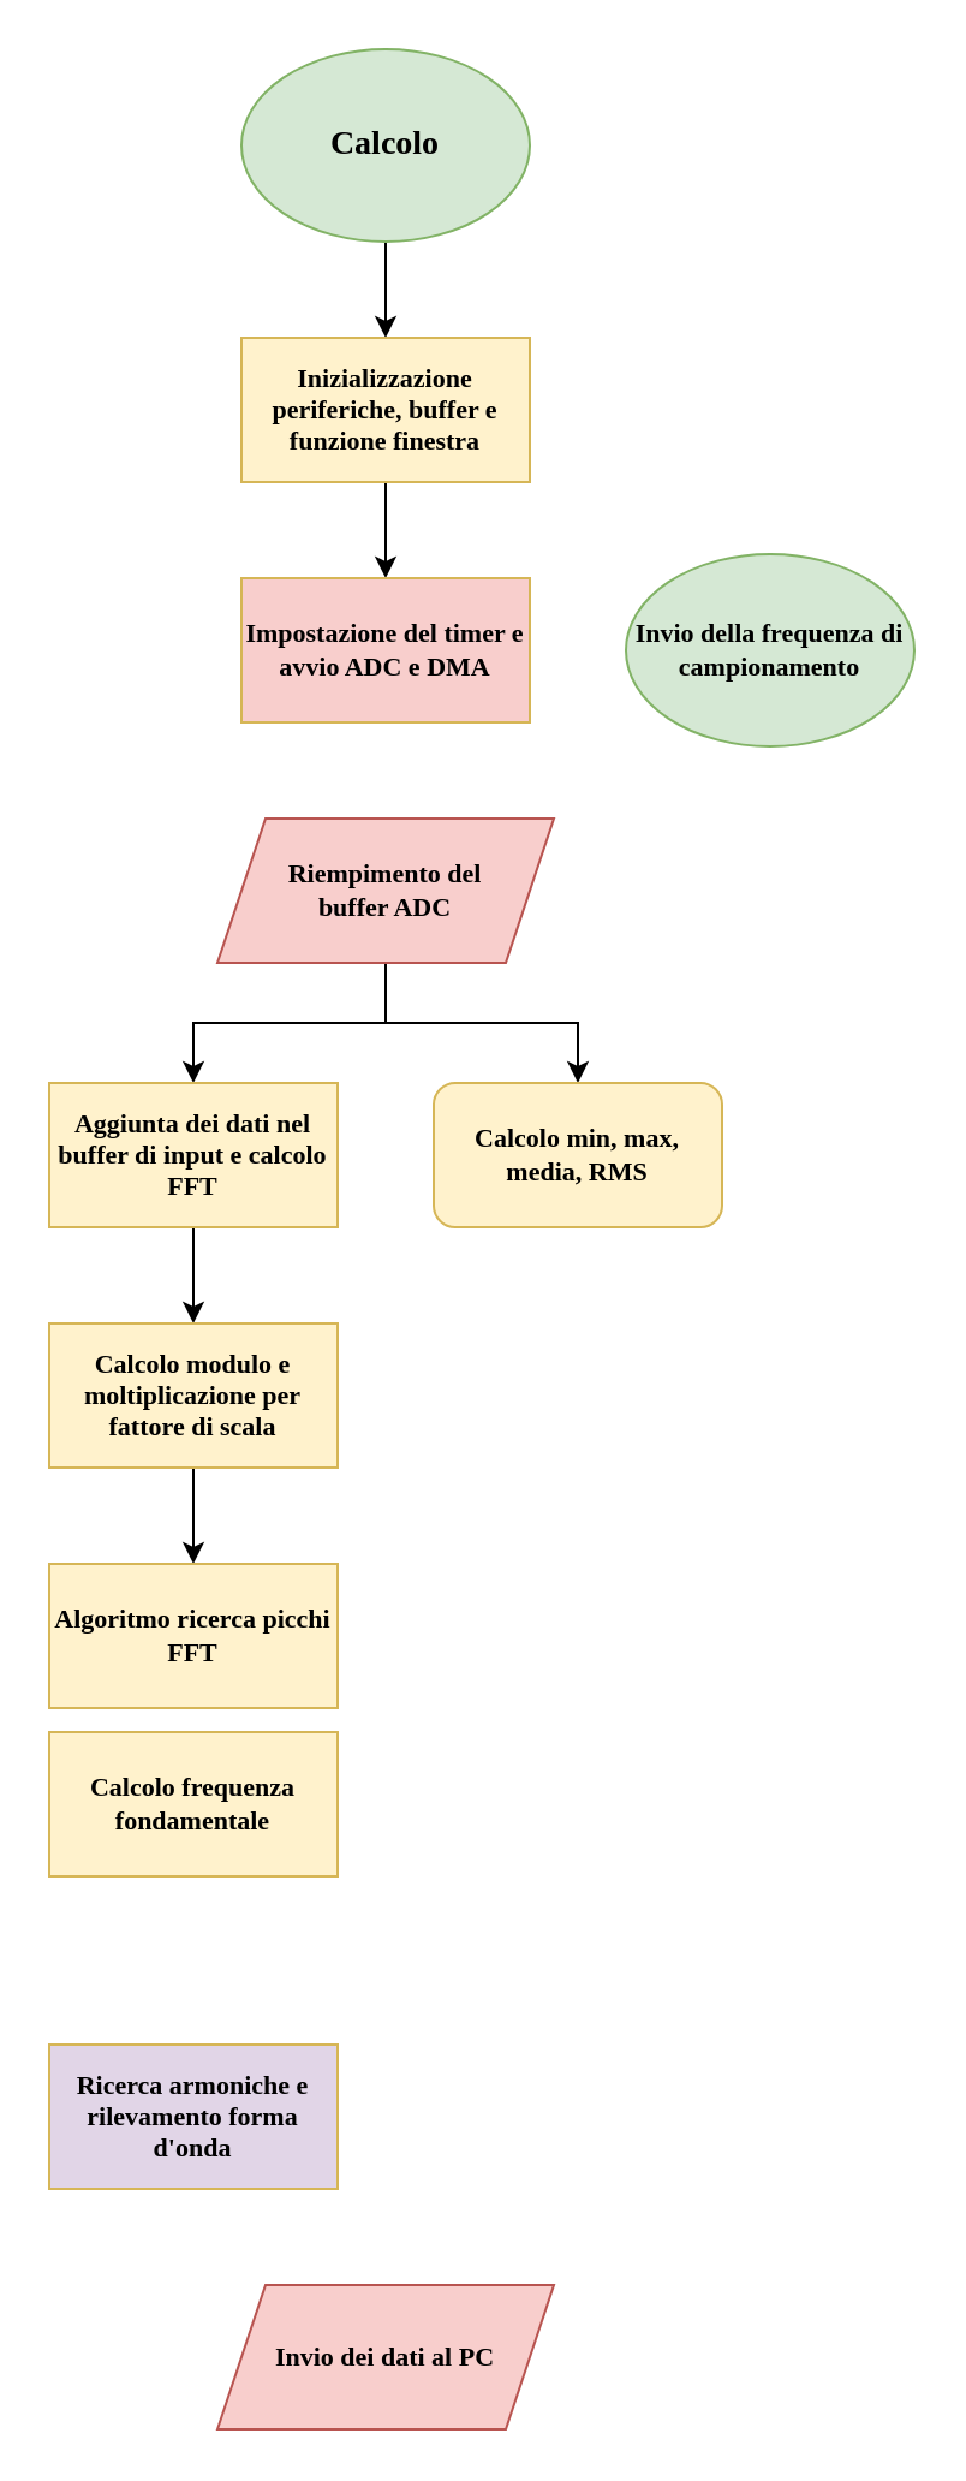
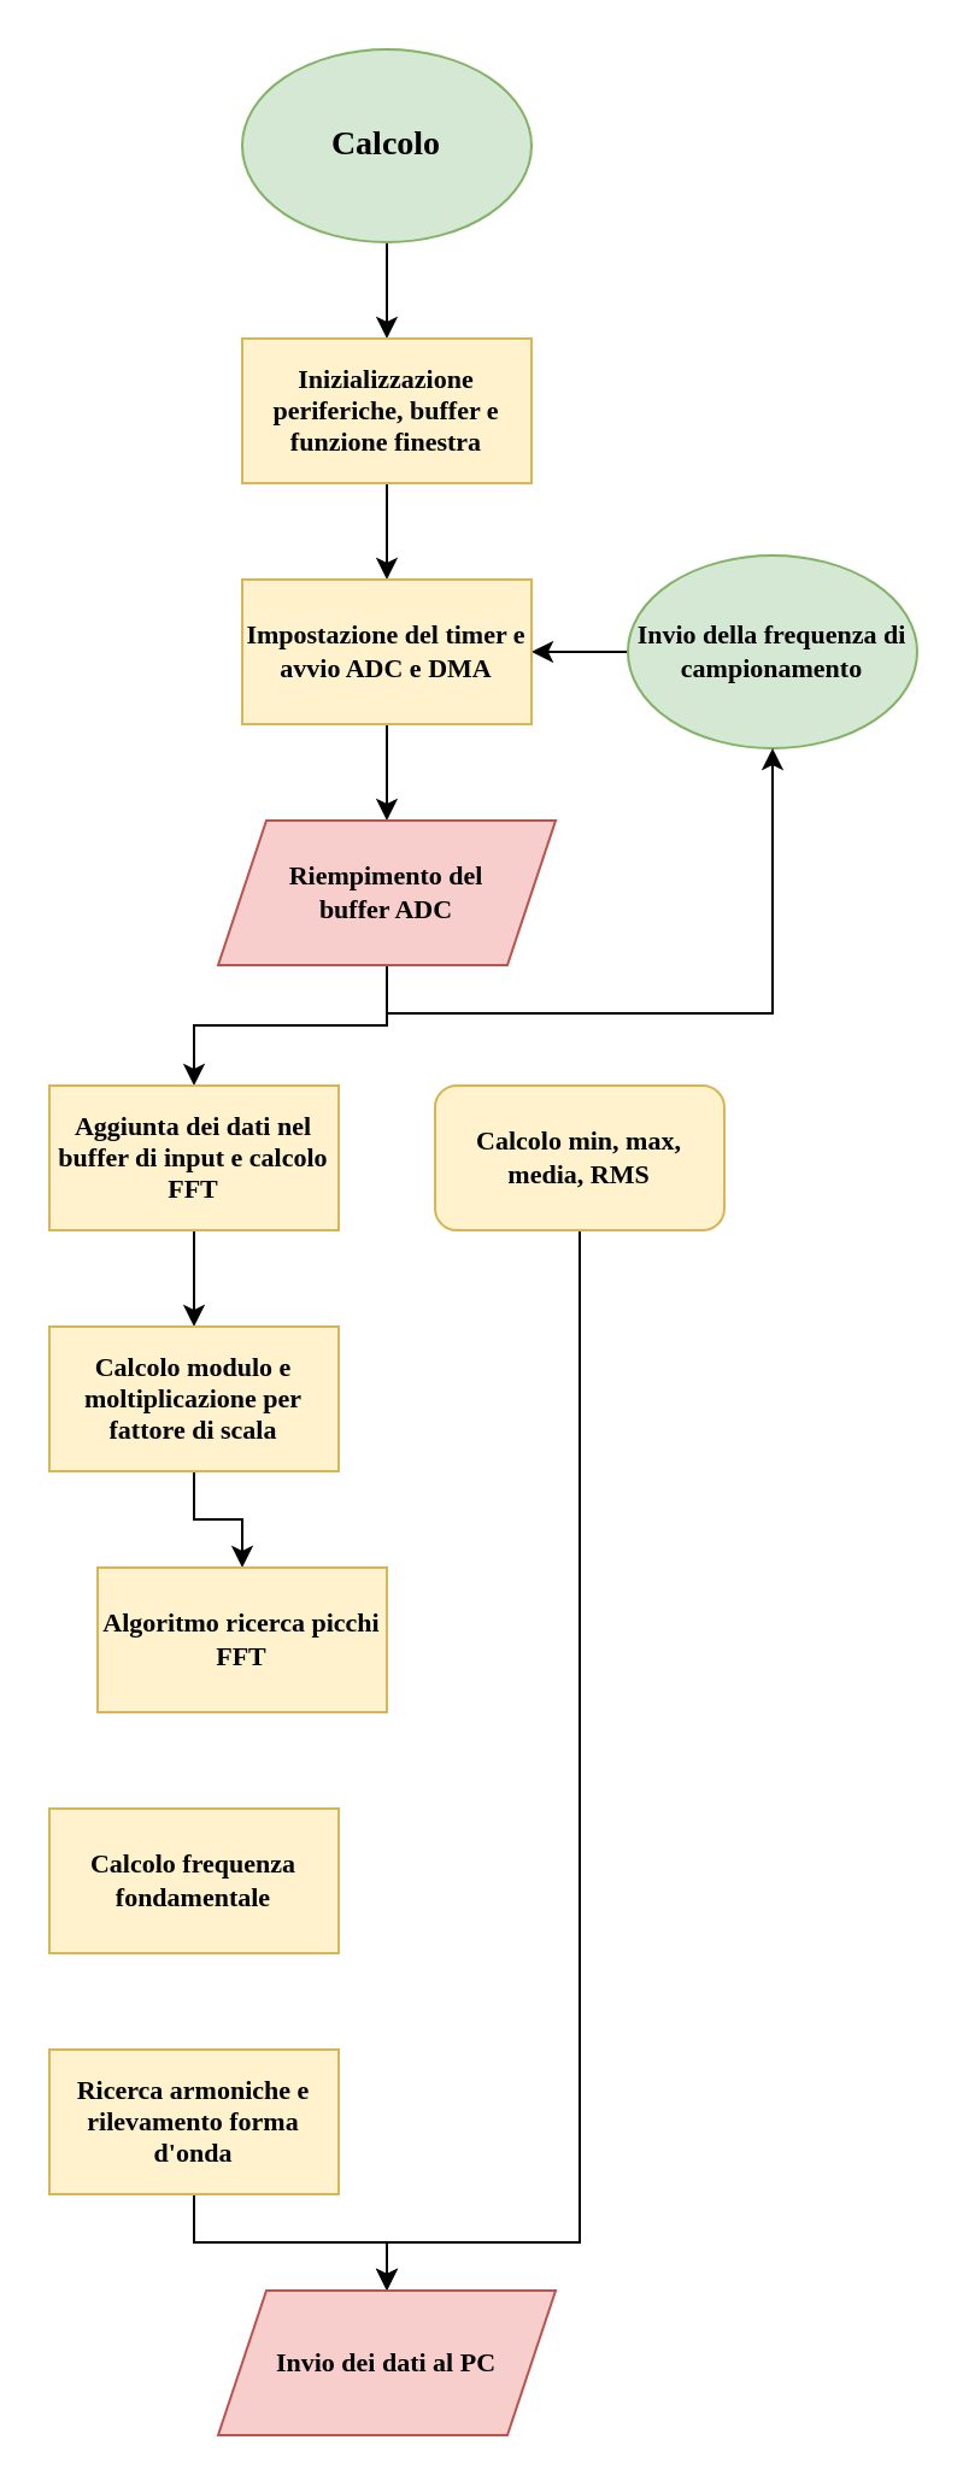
  <mxCell id="0" />
  <mxCell id="1" parent="0" />
  <mxCell id="2" value="" style="edgeStyle=orthogonalEdgeStyle;rounded=0;orthogonalLoop=1;jettySize=auto;html=1;fontFamily=Artifakt Element;fontSize=11;fontStyle=1" edge="1" parent="1" source="3" target="5"><mxGeometry relative="1" as="geometry" /></mxCell>
  <mxCell id="3" value="Calcolo" style="ellipse;whiteSpace=wrap;html=1;fontFamily=Artifakt Element;fontSize=14;fontStyle=1;fillColor=#d5e8d4;strokeColor=#82b366;" vertex="1" parent="1"><mxGeometry x="100" y="20" width="120" height="80" as="geometry" /></mxCell>
  <mxCell id="4" value="" style="edgeStyle=orthogonalEdgeStyle;rounded=0;orthogonalLoop=1;jettySize=auto;html=1;fontFamily=Artifakt Element;fontSize=11;fontStyle=1" edge="1" parent="1" source="5" target="9"><mxGeometry relative="1" as="geometry" /></mxCell>
  <mxCell id="5" value="Inizializzazione periferiche, buffer e funzione finestra" style="rounded=0;whiteSpace=wrap;html=1;fontFamily=Artifakt Element;fontSize=11;fontStyle=1;fillColor=#fff2cc;strokeColor=#d6b656;" vertex="1" parent="1"><mxGeometry x="100" y="140" width="120" height="60" as="geometry" /></mxCell>
+ <mxCell id="6" value="" style="edgeStyle=orthogonalEdgeStyle;rounded=0;orthogonalLoop=1;jettySize=auto;html=1;fontFamily=Artifakt Element;fontSize=11;fontStyle=1" edge="1" parent="1" source="7" target="9"><mxGeometry relative="1" as="geometry" /></mxCell>
  <mxCell id="7" value="Invio della frequenza di campionamento" style="ellipse;whiteSpace=wrap;html=1;fontFamily=Artifakt Element;fontSize=11;fontStyle=1;fillColor=#d5e8d4;strokeColor=#82b366;" vertex="1" parent="1"><mxGeometry x="260" y="230" width="120" height="80" as="geometry" /></mxCell>
- <mxCell id="9" value="Impostazione del timer e avvio ADC e DMA" style="rounded=0;whiteSpace=wrap;html=1;fontFamily=Artifakt Element;fontSize=11;fontStyle=1;fillColor=#f8cecc;strokeColor=#d6b656;" vertex="1" parent="1"><mxGeometry x="100" y="240" width="120" height="60" as="geometry" /></mxCell>
+ <mxCell id="8" value="" style="edgeStyle=orthogonalEdgeStyle;rounded=0;orthogonalLoop=1;jettySize=auto;html=1;fontFamily=Artifakt Element;fontSize=11;fontStyle=1" edge="1" parent="1" source="9" target="12"><mxGeometry relative="1" as="geometry" /></mxCell>
+ <mxCell id="9" value="Impostazione del timer e avvio ADC e DMA" style="rounded=0;whiteSpace=wrap;html=1;fontFamily=Artifakt Element;fontSize=11;fontStyle=1;fillColor=#fff2cc;strokeColor=#d6b656;" vertex="1" parent="1"><mxGeometry x="100" y="240" width="120" height="60" as="geometry" /></mxCell>
  <mxCell id="10" style="edgeStyle=orthogonalEdgeStyle;rounded=0;orthogonalLoop=1;jettySize=auto;html=1;entryX=0.5;entryY=0;entryDx=0;entryDy=0;fontFamily=Artifakt Element;fontSize=11;fontStyle=1" edge="1" parent="1" source="12" target="14"><mxGeometry relative="1" as="geometry" /></mxCell>
- <mxCell id="11" style="edgeStyle=orthogonalEdgeStyle;rounded=0;orthogonalLoop=1;jettySize=auto;html=1;exitX=0.5;exitY=1;exitDx=0;exitDy=0;entryX=0.5;entryY=0;entryDx=0;entryDy=0;fontFamily=Artifakt Element;fontSize=11;fontStyle=1" edge="1" parent="1" source="12" target="16"><mxGeometry relative="1" as="geometry" /></mxCell>
+ <mxCell id="11" style="edgeStyle=orthogonalEdgeStyle;rounded=0;orthogonalLoop=1;jettySize=auto;html=1;exitX=0.5;exitY=1;exitDx=0;exitDy=0;fontFamily=Artifakt Element;fontSize=11;fontStyle=1;" edge="1" parent="1" source="12" target="7"><mxGeometry relative="1" as="geometry" /></mxCell>
  <mxCell id="12" value="Riempimento del&lt;div style=&quot;font-size: 11px;&quot;&gt;buffer ADC&lt;/div&gt;" style="shape=parallelogram;perimeter=parallelogramPerimeter;whiteSpace=wrap;html=1;fixedSize=1;fontFamily=Artifakt Element;fontSize=11;fontStyle=1;fillColor=#f8cecc;strokeColor=#b85450;" vertex="1" parent="1"><mxGeometry x="90" y="340" width="140" height="60" as="geometry" /></mxCell>
  <mxCell id="13" value="" style="edgeStyle=orthogonalEdgeStyle;rounded=0;orthogonalLoop=1;jettySize=auto;html=1;fontFamily=Artifakt Element;fontSize=11;fontStyle=1" edge="1" parent="1" source="14" target="18"><mxGeometry relative="1" as="geometry" /></mxCell>
  <mxCell id="14" value="Aggiunta dei dati nel buffer di input e calcolo FFT" style="rounded=0;whiteSpace=wrap;html=1;fontFamily=Artifakt Element;fontSize=11;fontStyle=1;fillColor=#fff2cc;strokeColor=#d6b656;" vertex="1" parent="1"><mxGeometry x="20" y="450" width="120" height="60" as="geometry" /></mxCell>
+ <mxCell id="15" style="edgeStyle=orthogonalEdgeStyle;rounded=0;orthogonalLoop=1;jettySize=auto;html=1;exitX=0.5;exitY=1;exitDx=0;exitDy=0;entryX=0.5;entryY=0;entryDx=0;entryDy=0;fontFamily=Artifakt Element;fontSize=11;fontStyle=1" edge="1" parent="1" source="16" target="23"><mxGeometry relative="1" as="geometry"><Array as="points"><mxPoint x="240" y="930" /><mxPoint x="160" y="930" /></Array></mxGeometry></mxCell>
  <mxCell id="16" value="Calcolo min, max,&lt;div&gt;media, RMS&lt;/div&gt;" style="whiteSpace=wrap;html=1;fontFamily=Artifakt Element;fontSize=11;fontStyle=1;fillColor=#fff2cc;strokeColor=#d6b656;rounded=1;" vertex="1" parent="1"><mxGeometry x="180" y="450" width="120" height="60" as="geometry" /></mxCell>
  <mxCell id="17" value="" style="edgeStyle=orthogonalEdgeStyle;rounded=0;orthogonalLoop=1;jettySize=auto;html=1;fontFamily=Artifakt Element;fontSize=11;fontStyle=1" edge="1" parent="1" source="18" target="19"><mxGeometry relative="1" as="geometry" /></mxCell>
  <mxCell id="18" value="Calcolo modulo e moltiplicazione per fattore di scala" style="rounded=0;whiteSpace=wrap;html=1;fontFamily=Artifakt Element;fontSize=11;fontStyle=1;fillColor=#fff2cc;strokeColor=#d6b656;" vertex="1" parent="1"><mxGeometry x="20" y="550" width="120" height="60" as="geometry" /></mxCell>
- <mxCell id="19" value="Algoritmo ricerca picchi FFT" style="rounded=0;whiteSpace=wrap;html=1;fontFamily=Artifakt Element;fontSize=11;fontStyle=1;fillColor=#fff2cc;strokeColor=#d6b656;" vertex="1" parent="1"><mxGeometry x="20" y="650" width="120" height="60" as="geometry" /></mxCell>
- <mxCell id="20" value="Calcolo frequenza fondamentale" style="rounded=0;whiteSpace=wrap;html=1;fontFamily=Artifakt Element;fontSize=11;fontStyle=1;fillColor=#fff2cc;strokeColor=#d6b656;" vertex="1" parent="1"><mxGeometry x="20" y="720" width="120" height="60" as="geometry" /></mxCell>
- <mxCell id="22" value="Ricerca armoniche e rilevamento forma d'onda" style="rounded=0;whiteSpace=wrap;html=1;fontFamily=Artifakt Element;fontSize=11;fontStyle=1;fillColor=#e1d5e7;strokeColor=#d6b656;" vertex="1" parent="1"><mxGeometry x="20" y="850" width="120" height="60" as="geometry" /></mxCell>
+ <mxCell id="19" value="Algoritmo ricerca picchi FFT" style="rounded=0;whiteSpace=wrap;html=1;fontFamily=Artifakt Element;fontSize=11;fontStyle=1;fillColor=#fff2cc;strokeColor=#d6b656;" vertex="1" parent="1"><mxGeometry x="40" y="650" width="120" height="60" as="geometry" /></mxCell>
+ <mxCell id="20" value="Calcolo frequenza fondamentale" style="rounded=0;whiteSpace=wrap;html=1;fontFamily=Artifakt Element;fontSize=11;fontStyle=1;fillColor=#fff2cc;strokeColor=#d6b656;" vertex="1" parent="1"><mxGeometry x="20" y="750" width="120" height="60" as="geometry" /></mxCell>
+ <mxCell id="21" style="edgeStyle=orthogonalEdgeStyle;rounded=0;orthogonalLoop=1;jettySize=auto;html=1;entryX=0.5;entryY=0;entryDx=0;entryDy=0;fontFamily=Artifakt Element;fontSize=11;fontStyle=1" edge="1" parent="1" source="22" target="23"><mxGeometry relative="1" as="geometry" /></mxCell>
+ <mxCell id="22" value="Ricerca armoniche e rilevamento forma d'onda" style="rounded=0;whiteSpace=wrap;html=1;fontFamily=Artifakt Element;fontSize=11;fontStyle=1;fillColor=#fff2cc;strokeColor=#d6b656;" vertex="1" parent="1"><mxGeometry x="20" y="850" width="120" height="60" as="geometry" /></mxCell>
  <mxCell id="23" value="Invio dei dati al PC" style="shape=parallelogram;perimeter=parallelogramPerimeter;whiteSpace=wrap;html=1;fixedSize=1;fontFamily=Artifakt Element;fontSize=11;fontStyle=1;fillColor=#f8cecc;strokeColor=#b85450;" vertex="1" parent="1"><mxGeometry x="90" y="950" width="140" height="60" as="geometry" /></mxCell>
